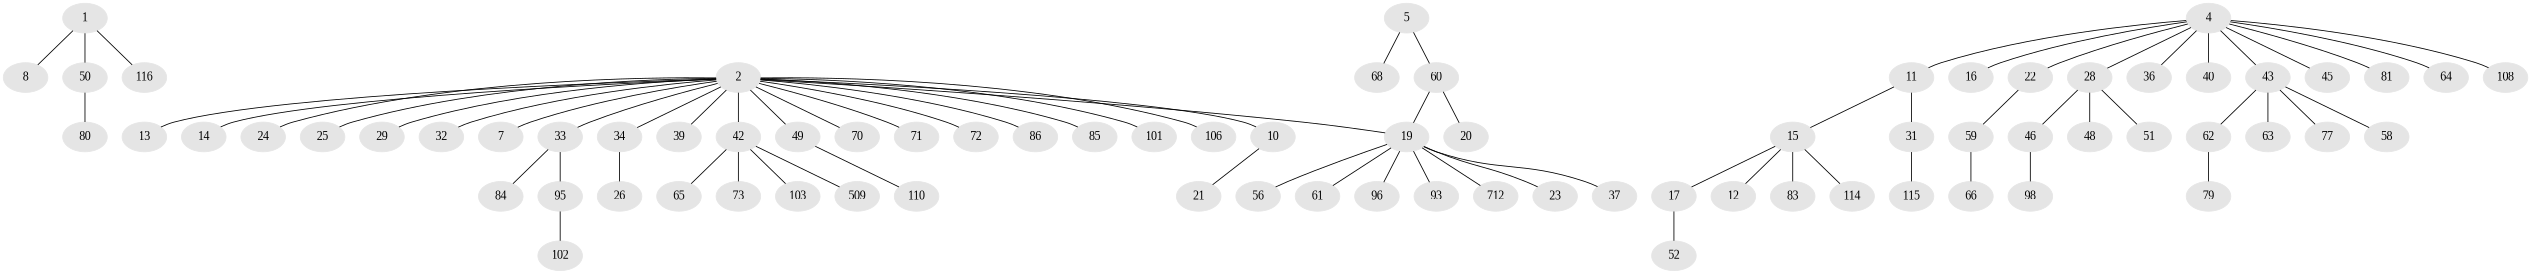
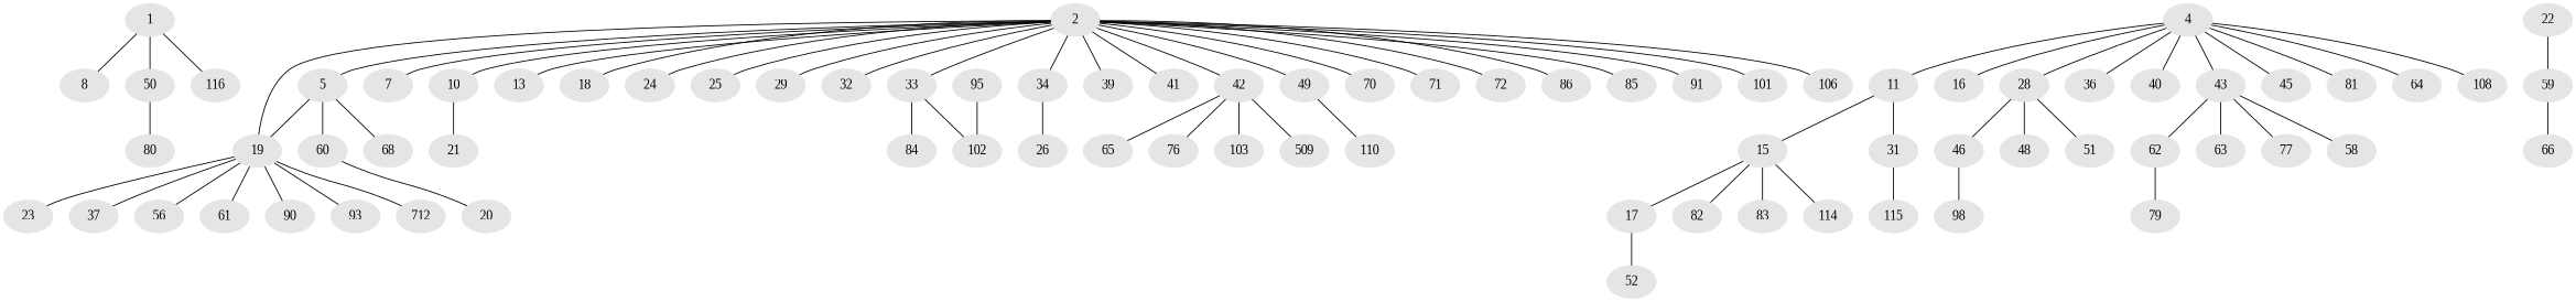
  graph {
    fontname="Liberation Serif"
    node [color=gray90 fontname="Liberation Serif" style=filled]
    edge [fontname="Liberation Serif"]
    1 [super="+30"]
    8
    50 [super="+74"]
    116
    2 [super="+5"]
    n6 [label=5 super="+18"]
    7 [super="+54"]
    10 [super="+15"]
    13
-   14 [super="+58"]
+   14 [super="+58" label=18]
    19 [super="+55"]
    24
    25
    29
    32 [super="+100"]
    33 [super="+105"]
    34
    39 [super="+75"]
+   41 [super="+47"]
    42 [super="+56"]
    49
    70
    71 [super="+104"]
    72
    86
    n26 [label=85 super="+97"]
+   91
    101
    106
    4 [super="+6"]
    11 [super="+76"]
    16
    22 [super="+48"]
    28 [super="+64"]
    36
    40
    43 [super="+92"]
    45
    81
    n40 [label=64]
    108
    80
    60 [super="+111"]
    68 [super="+99"]
    21
    23 [super="+38"]
    37
    n48 [label=56]
    61
-   90 [label=96]
+   90
    93
    n52 [label=712]
    84
    n54 [label=95]
    26
    65
-   73
+   73 [label=76]
    103
    n59 [label=509]
    110
    20
    n62 [label=15 super="+27"]
    31 [super="+88"]
    59
    46 [super="+85"]
    n66 [label=48 super="+89"]
    51
    62
    63
    77
    n71 [label=58]
    98
    17 [super="+95"]
-   82 [label=12]
+   82
    83
    114
    115
    52
    66
    102 [super="+113"]
    79
    1 -- 8
    1 -- 50
    1 -- 116
    50 -- 80
+   2 -- n6
    2 -- 7
    2 -- 10
    2 -- 13
    2 -- 14
    2 -- 19
    2 -- 24
    2 -- 25
    2 -- 29
    2 -- 32
    2 -- 33
    2 -- 34
    2 -- 39
+   2 -- 41
    2 -- 42
    2 -- 49
    2 -- 70
    2 -- 71
    2 -- 72
    2 -- 86
    2 -- n26
+   2 -- 91
    2 -- 101
    2 -- 106
-   60 -- 19
+   n6 -- 19
    n6 -- 60
    n6 -- 68
    10 -- 21
    19 -- 23
    19 -- 37
    19 -- n48
    19 -- 61
    19 -- 90
    19 -- 93
    19 -- n52
    33 -- 84
-   33 -- n54
+   33 -- 102
    34 -- 26
    42 -- 65
    42 -- 73
    42 -- 103
    42 -- n59
    49 -- 110
    4 -- 11
    4 -- 16
-   4 -- 22
    4 -- 28
    4 -- 36
    4 -- 40
    4 -- 43
    4 -- 45
    4 -- 81
    4 -- n40
    4 -- 108
    11 -- n62
    11 -- 31
    22 -- 59
    28 -- 46
    28 -- n66
    28 -- 51
    43 -- 62
    43 -- 63
    43 -- 77
    43 -- n71
    60 -- 20
    n54 -- 102
    n62 -- 17
    n62 -- 82
    n62 -- 83
    n62 -- 114
    31 -- 115
    59 -- 66
    46 -- 98
    62 -- 79
    17 -- 52
  }
